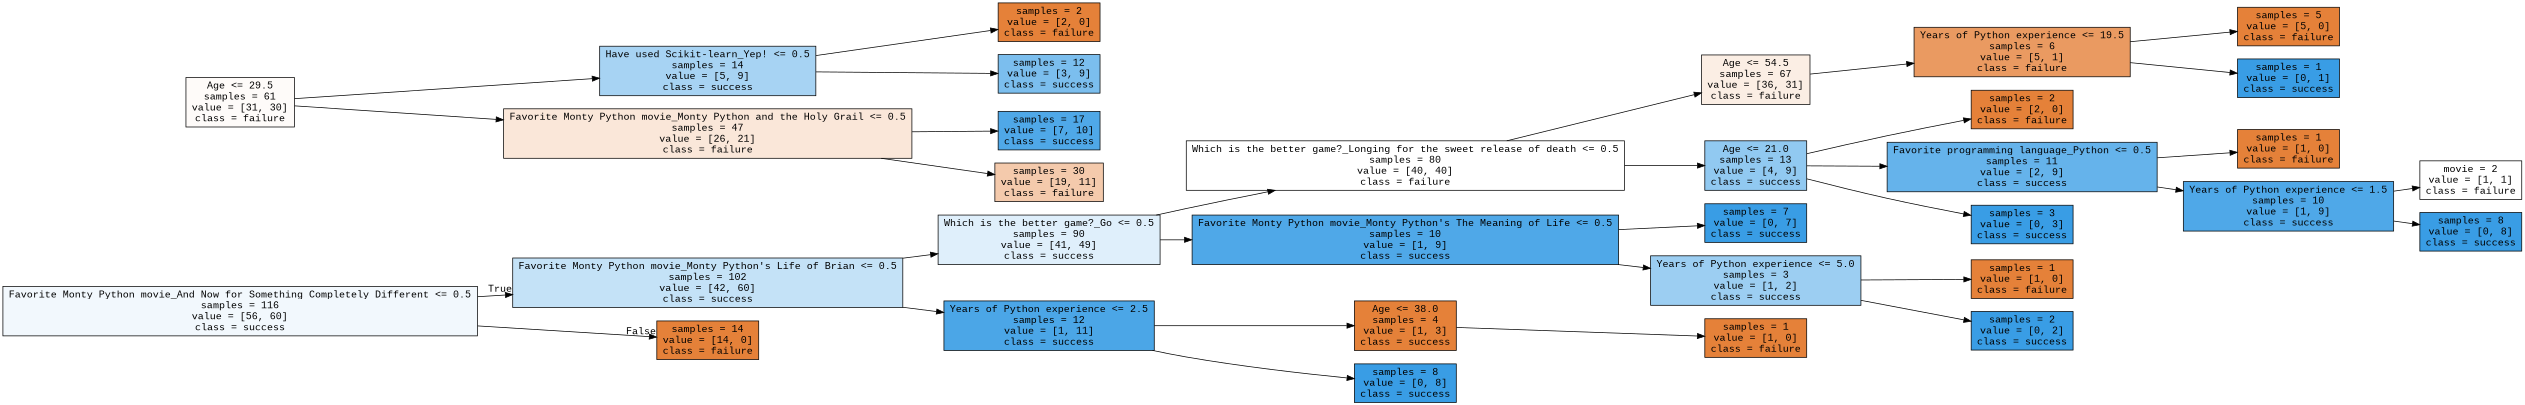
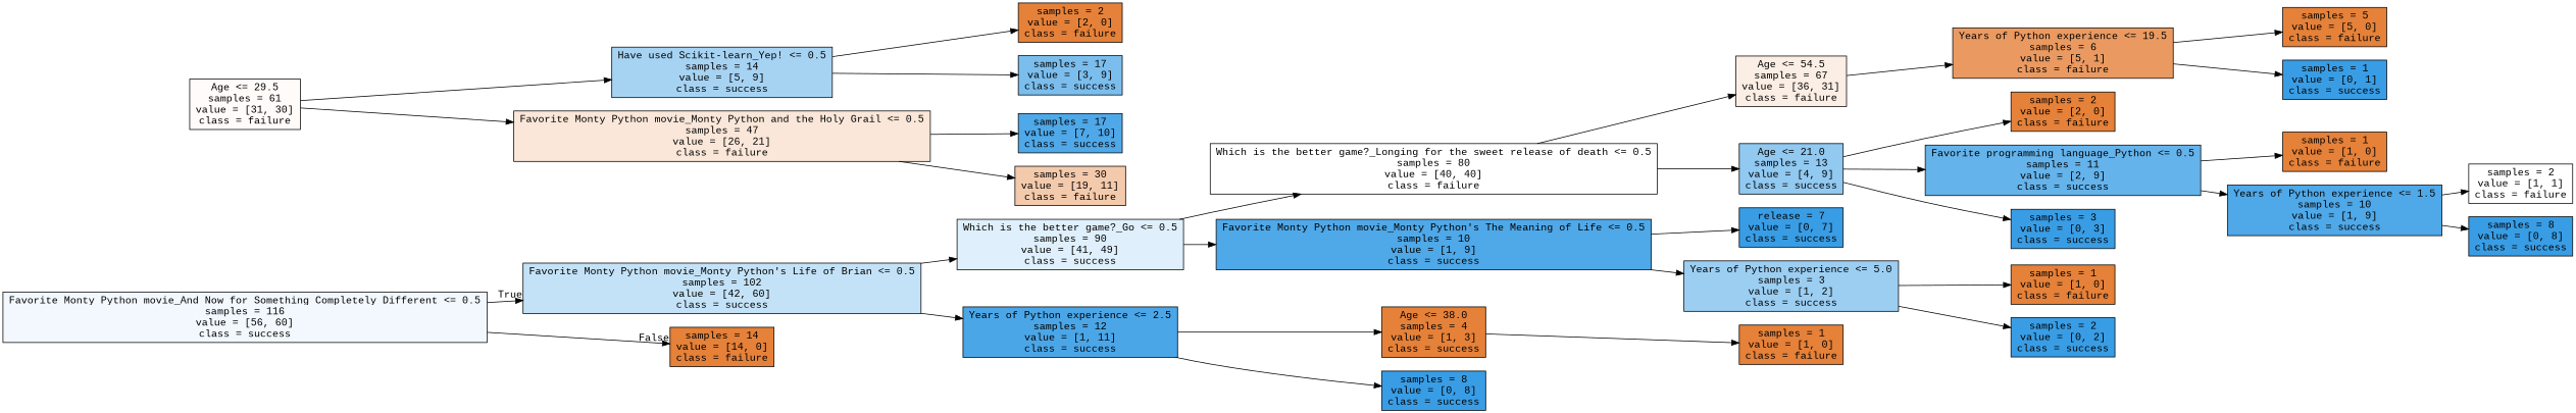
  digraph {
    fontname="Liberation Mono"
    rankdir=LR
    node [color=black fillcolor="#e58139" fontname="Liberation Mono" shape=box style=filled]
    edge [fontname="Liberation Mono"]
    n1 [fillcolor="#f2f8fd" label="Favorite Monty Python movie_And Now for Something Completely Different <= 0.5\nsamples = 116\nvalue = [56, 60]\nclass = success"]
    n2 [fillcolor="#c4e2f7" label="Favorite Monty Python movie_Monty Python's Life of Brian <= 0.5\nsamples = 102\nvalue = [42, 60]\nclass = success"]
    n3 [label="samples = 14\nvalue = [14, 0]\nclass = failure"]
    n4 [fillcolor="#dfeffb" label="Which is the better game?_Go <= 0.5\nsamples = 90\nvalue = [41, 49]\nclass = success"]
    n5 [fillcolor="#4ba6e7" label="Years of Python experience <= 2.5\nsamples = 12\nvalue = [1, 11]\nclass = success"]
    n6 [fillcolor="#ffffff" label="Which is the better game?_Longing for the sweet release of death <= 0.5\nsamples = 80\nvalue = [40, 40]\nclass = failure"]
    n7 [fillcolor="#4fa8e8" label="Favorite Monty Python movie_Monty Python's The Meaning of Life <= 0.5\nsamples = 10\nvalue = [1, 9]\nclass = success"]
    n8 [label="Age <= 38.0\nsamples = 4\nvalue = [1, 3]\nclass = success"]
    n9 [fillcolor="#399de5" label="samples = 8\nvalue = [0, 8]\nclass = success"]
    n10 [fillcolor="#fbeee4" label="Age <= 54.5\nsamples = 67\nvalue = [36, 31]\nclass = failure"]
    n11 [fillcolor="#91c9f1" label="Age <= 21.0\nsamples = 13\nvalue = [4, 9]\nclass = success"]
-   n12 [fillcolor="#399de5" label="samples = 7\nvalue = [0, 7]\nclass = success"]
+   n12 [fillcolor="#399de5" label="release = 7\nvalue = [0, 7]\nclass = success"]
    n13 [fillcolor="#9ccef2" label="Years of Python experience <= 5.0\nsamples = 3\nvalue = [1, 2]\nclass = success"]
    n14 [fillcolor="#ea9a61" label="Years of Python experience <= 19.5\nsamples = 6\nvalue = [5, 1]\nclass = failure"]
    n15 [label="samples = 2\nvalue = [2, 0]\nclass = failure"]
    n16 [fillcolor="#65b3eb" label="Favorite programming language_Python <= 0.5\nsamples = 11\nvalue = [2, 9]\nclass = success"]
    n17 [fillcolor="#399de5" label="samples = 3\nvalue = [0, 3]\nclass = success"]
    n18 [fillcolor="#fefbf9" label="Age <= 29.5\nsamples = 61\nvalue = [31, 30]\nclass = failure"]
    n19 [fillcolor="#a7d3f3" label="Have used Scikit-learn_Yep! <= 0.5\nsamples = 14\nvalue = [5, 9]\nclass = success"]
    n20 [fillcolor="#fae7d9" label="Favorite Monty Python movie_Monty Python and the Holy Grail <= 0.5\nsamples = 47\nvalue = [26, 21]\nclass = failure"]
    n21 [label="samples = 5\nvalue = [5, 0]\nclass = failure"]
    n22 [fillcolor="#399de5" label="samples = 1\nvalue = [0, 1]\nclass = success"]
    n23 [label="samples = 2\nvalue = [2, 0]\nclass = failure"]
-   n24 [fillcolor="#7bbeee" label="samples = 12\nvalue = [3, 9]\nclass = success"]
+   n24 [fillcolor="#7bbeee" label="samples = 17\nvalue = [3, 9]\nclass = success"]
    n25 [fillcolor="#4fa8e8" label="samples = 17\nvalue = [7, 10]\nclass = success"]
    n26 [fillcolor="#f4caac" label="samples = 30\nvalue = [19, 11]\nclass = failure"]
    n27 [label="samples = 1\nvalue = [1, 0]\nclass = failure"]
    n28 [fillcolor="#4fa8e8" label="Years of Python experience <= 1.5\nsamples = 10\nvalue = [1, 9]\nclass = success"]
-   n29 [fillcolor="#ffffff" label="movie = 2\nvalue = [1, 1]\nclass = failure"]
+   n29 [fillcolor="#ffffff" label="samples = 2\nvalue = [1, 1]\nclass = failure"]
    n30 [fillcolor="#399de5" label="samples = 8\nvalue = [0, 8]\nclass = success"]
    n31 [label="samples = 1\nvalue = [1, 0]\nclass = failure"]
    n32 [fillcolor="#399de5" label="samples = 2\nvalue = [0, 2]\nclass = success"]
    n33 [label="samples = 1\nvalue = [1, 0]\nclass = failure"]
    n1 -> n2 [headlabel=True labelangle=45 labeldistance=2.5]
    n1 -> n3 [headlabel=False labelangle=-45 labeldistance=2.5]
    n2 -> n4
    n2 -> n5
    n4 -> n6
    n4 -> n7
    n5 -> n8
    n5 -> n9
    n6 -> n10
    n6 -> n11
    n7 -> n12
    n7 -> n13
    n8 -> n33
    n10 -> n14
    n11 -> n15
    n11 -> n16
    n11 -> n17
    n13 -> n31
    n13 -> n32
    n14 -> n21
    n14 -> n22
    n16 -> n27
    n16 -> n28
    n18 -> n19
    n18 -> n20
    n19 -> n23
    n19 -> n24
    n20 -> n25
    n20 -> n26
    n28 -> n29
    n28 -> n30
  }
